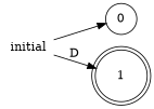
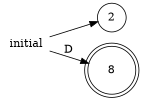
  digraph {
    rankdir=LR
-   0 [height=0.5 shape=circle width=0.5]
-   1 [height=0.61111 shape=doublecircle width=0.61111]
+   0 [height=0.5 shape=circle width=0.5 label=2]
+   1 [height=0.61111 shape=doublecircle width=0.61111 label=8]
    initial [height=0.5 shape=plaintext width=0.75]
    initial -> 0
    initial -> 1 [label=D]
  }
